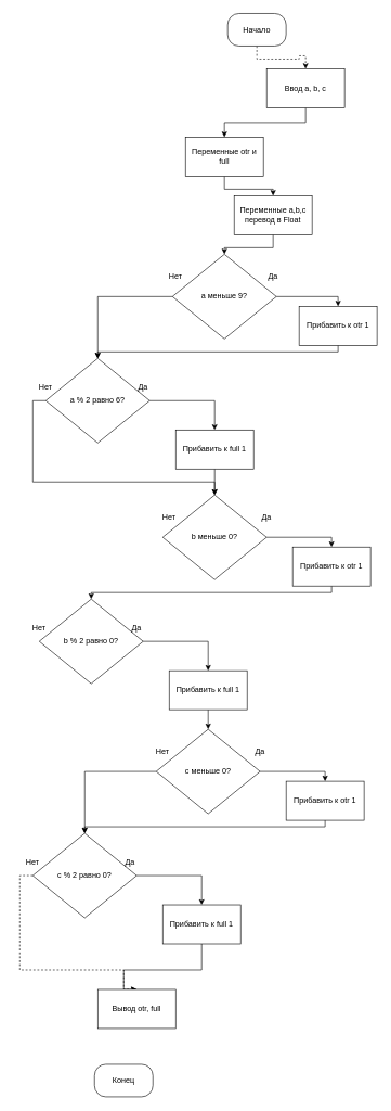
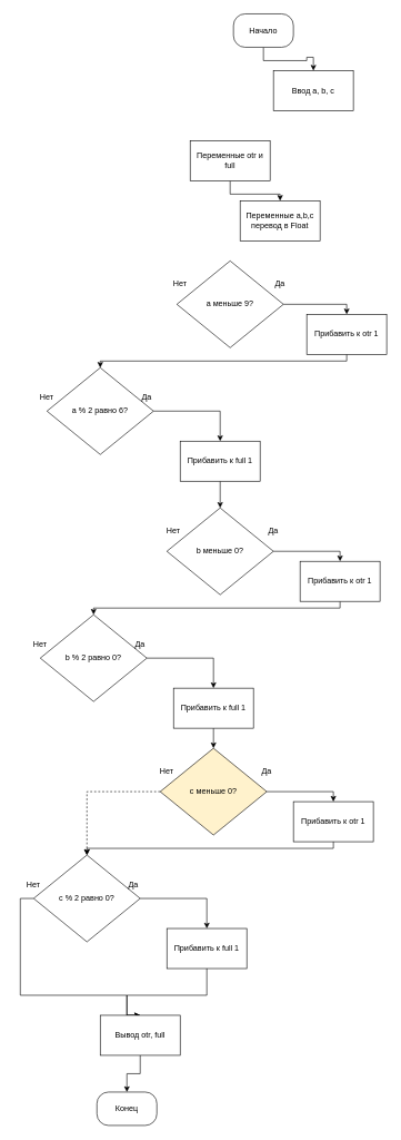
  <mxCell id="0" />
  <mxCell id="1" parent="0" />
- <mxCell id="2" style="edgeStyle=orthogonalEdgeStyle;rounded=0;orthogonalLoop=1;jettySize=auto;html=1;exitX=0.5;exitY=1;exitDx=0;exitDy=0;entryX=0.5;entryY=0;entryDx=0;entryDy=0;dashed=1;" parent="1" source="3" target="8" edge="1"><mxGeometry relative="1" as="geometry" /></mxCell>
+ <mxCell id="2" style="edgeStyle=orthogonalEdgeStyle;rounded=0;orthogonalLoop=1;jettySize=auto;html=1;exitX=0.5;exitY=1;exitDx=0;exitDy=0;entryX=0.5;entryY=0;entryDx=0;entryDy=0;" parent="1" source="3" target="8" edge="1"><mxGeometry relative="1" as="geometry" /></mxCell>
  <mxCell id="3" value="Начало" style="rounded=1;whiteSpace=wrap;html=1;arcSize=35;" parent="1" vertex="1"><mxGeometry x="350" y="20" width="90" height="50" as="geometry" /></mxCell>
- <mxCell id="4" style="edgeStyle=orthogonalEdgeStyle;rounded=0;orthogonalLoop=1;jettySize=auto;html=1;exitX=0;exitY=0.5;exitDx=0;exitDy=0;entryX=0.5;entryY=0;entryDx=0;entryDy=0;" parent="1" source="6" target="13" edge="1"><mxGeometry relative="1" as="geometry" /></mxCell>
  <mxCell id="5" style="edgeStyle=orthogonalEdgeStyle;rounded=0;orthogonalLoop=1;jettySize=auto;html=1;exitX=1;exitY=0.5;exitDx=0;exitDy=0;entryX=0.5;entryY=0;entryDx=0;entryDy=0;" parent="1" source="6" target="17" edge="1"><mxGeometry relative="1" as="geometry"><Array as="points"><mxPoint x="520" y="455" /></Array></mxGeometry></mxCell>
  <mxCell id="6" value="а меньше 9?" style="rhombus;whiteSpace=wrap;html=1;" parent="1" vertex="1"><mxGeometry x="265" y="390" width="160" height="130" as="geometry" /></mxCell>
- <mxCell id="7" style="edgeStyle=orthogonalEdgeStyle;rounded=0;orthogonalLoop=1;jettySize=auto;html=1;exitX=0.5;exitY=1;exitDx=0;exitDy=0;entryX=0.5;entryY=0;entryDx=0;entryDy=0;" parent="1" source="8" target="19" edge="1"><mxGeometry relative="1" as="geometry" /></mxCell>
  <mxCell id="8" value="Ввод a, b, c" style="rounded=0;whiteSpace=wrap;html=1;" parent="1" vertex="1"><mxGeometry x="410" y="105" width="120" height="60" as="geometry" /></mxCell>
  <mxCell id="9" value="Да" style="text;html=1;align=center;verticalAlign=middle;whiteSpace=wrap;rounded=0;" parent="1" vertex="1"><mxGeometry x="390" y="410" width="60" height="30" as="geometry" /></mxCell>
  <mxCell id="10" value="Нет" style="text;html=1;align=center;verticalAlign=middle;whiteSpace=wrap;rounded=0;" parent="1" vertex="1"><mxGeometry x="240" y="410" width="60" height="30" as="geometry" /></mxCell>
  <mxCell id="11" style="edgeStyle=orthogonalEdgeStyle;rounded=0;orthogonalLoop=1;jettySize=auto;html=1;exitX=1;exitY=0.5;exitDx=0;exitDy=0;entryX=0.5;entryY=0;entryDx=0;entryDy=0;" parent="1" source="13" target="21" edge="1"><mxGeometry relative="1" as="geometry" /></mxCell>
- <mxCell id="12" style="edgeStyle=orthogonalEdgeStyle;rounded=0;orthogonalLoop=1;jettySize=auto;html=1;exitX=0;exitY=0.5;exitDx=0;exitDy=0;entryX=0.5;entryY=0;entryDx=0;entryDy=0;" edge="1" parent="1" source="13" target="23"><mxGeometry relative="1" as="geometry"><Array as="points"><mxPoint x="50" y="615" /><mxPoint x="50" y="740" /><mxPoint x="330" y="740" /></Array></mxGeometry></mxCell>
  <mxCell id="13" value="а % 2 равно 6?" style="rhombus;whiteSpace=wrap;html=1;" parent="1" vertex="1"><mxGeometry x="70" y="550" width="160" height="130" as="geometry" /></mxCell>
  <mxCell id="14" value="Да" style="text;html=1;align=center;verticalAlign=middle;whiteSpace=wrap;rounded=0;" parent="1" vertex="1"><mxGeometry x="190" y="580" width="60" height="30" as="geometry" /></mxCell>
  <mxCell id="15" value="Нет" style="text;html=1;align=center;verticalAlign=middle;whiteSpace=wrap;rounded=0;" parent="1" vertex="1"><mxGeometry x="40" y="580" width="60" height="30" as="geometry" /></mxCell>
  <mxCell id="16" style="edgeStyle=orthogonalEdgeStyle;rounded=0;orthogonalLoop=1;jettySize=auto;html=1;exitX=0.5;exitY=1;exitDx=0;exitDy=0;entryX=0.5;entryY=0;entryDx=0;entryDy=0;" parent="1" source="17" target="13" edge="1"><mxGeometry relative="1" as="geometry"><Array as="points"><mxPoint x="520" y="540" /><mxPoint x="150" y="540" /></Array></mxGeometry></mxCell>
  <mxCell id="17" value="Прибавить к otr 1" style="rounded=0;whiteSpace=wrap;html=1;" parent="1" vertex="1"><mxGeometry x="460" y="470" width="120" height="60" as="geometry" /></mxCell>
  <mxCell id="18" style="edgeStyle=orthogonalEdgeStyle;rounded=0;orthogonalLoop=1;jettySize=auto;html=1;exitX=0.5;exitY=1;exitDx=0;exitDy=0;entryX=0.5;entryY=0;entryDx=0;entryDy=0;" edge="1" parent="1" source="19" target="49"><mxGeometry relative="1" as="geometry" /></mxCell>
  <mxCell id="19" value="Переменные otr и full" style="rounded=0;whiteSpace=wrap;html=1;" parent="1" vertex="1"><mxGeometry x="285" y="210" width="120" height="60" as="geometry" /></mxCell>
  <mxCell id="20" style="edgeStyle=orthogonalEdgeStyle;rounded=0;orthogonalLoop=1;jettySize=auto;html=1;exitX=0.5;exitY=1;exitDx=0;exitDy=0;entryX=0.5;entryY=0;entryDx=0;entryDy=0;" edge="1" parent="1" source="21" target="23"><mxGeometry relative="1" as="geometry" /></mxCell>
  <mxCell id="21" value="Прибавить к full 1" style="rounded=0;whiteSpace=wrap;html=1;" parent="1" vertex="1"><mxGeometry x="270" y="660" width="120" height="60" as="geometry" /></mxCell>
  <mxCell id="22" style="edgeStyle=orthogonalEdgeStyle;rounded=0;orthogonalLoop=1;jettySize=auto;html=1;exitX=1;exitY=0.5;exitDx=0;exitDy=0;entryX=0.5;entryY=0;entryDx=0;entryDy=0;" edge="1" parent="1" source="23" target="31"><mxGeometry relative="1" as="geometry"><Array as="points"><mxPoint x="510" y="825" /></Array></mxGeometry></mxCell>
  <mxCell id="23" value="b меньше 0?" style="rhombus;whiteSpace=wrap;html=1;" vertex="1" parent="1"><mxGeometry x="250" y="760" width="160" height="130" as="geometry" /></mxCell>
  <mxCell id="24" value="Да" style="text;html=1;align=center;verticalAlign=middle;whiteSpace=wrap;rounded=0;" vertex="1" parent="1"><mxGeometry x="380" y="780" width="60" height="30" as="geometry" /></mxCell>
  <mxCell id="25" value="Нет" style="text;html=1;align=center;verticalAlign=middle;whiteSpace=wrap;rounded=0;" vertex="1" parent="1"><mxGeometry x="230" y="780" width="60" height="30" as="geometry" /></mxCell>
  <mxCell id="26" style="edgeStyle=orthogonalEdgeStyle;rounded=0;orthogonalLoop=1;jettySize=auto;html=1;exitX=1;exitY=0.5;exitDx=0;exitDy=0;entryX=0.5;entryY=0;entryDx=0;entryDy=0;" edge="1" parent="1" source="27" target="33"><mxGeometry relative="1" as="geometry" /></mxCell>
  <mxCell id="27" value="b % 2 равно 0?" style="rhombus;whiteSpace=wrap;html=1;" vertex="1" parent="1"><mxGeometry x="60" y="920" width="160" height="130" as="geometry" /></mxCell>
  <mxCell id="28" value="Да" style="text;html=1;align=center;verticalAlign=middle;whiteSpace=wrap;rounded=0;" vertex="1" parent="1"><mxGeometry x="180" y="950" width="60" height="30" as="geometry" /></mxCell>
  <mxCell id="29" value="Нет" style="text;html=1;align=center;verticalAlign=middle;whiteSpace=wrap;rounded=0;" vertex="1" parent="1"><mxGeometry x="30" y="950" width="60" height="30" as="geometry" /></mxCell>
  <mxCell id="30" style="edgeStyle=orthogonalEdgeStyle;rounded=0;orthogonalLoop=1;jettySize=auto;html=1;exitX=0.5;exitY=1;exitDx=0;exitDy=0;entryX=0.5;entryY=0;entryDx=0;entryDy=0;" edge="1" parent="1" source="31" target="27"><mxGeometry relative="1" as="geometry"><Array as="points"><mxPoint x="510" y="910" /><mxPoint x="140" y="910" /></Array></mxGeometry></mxCell>
  <mxCell id="31" value="Прибавить к otr 1" style="rounded=0;whiteSpace=wrap;html=1;" vertex="1" parent="1"><mxGeometry x="450" y="840" width="120" height="60" as="geometry" /></mxCell>
  <mxCell id="32" style="edgeStyle=orthogonalEdgeStyle;rounded=0;orthogonalLoop=1;jettySize=auto;html=1;exitX=0.5;exitY=1;exitDx=0;exitDy=0;entryX=0.5;entryY=0;entryDx=0;entryDy=0;" edge="1" parent="1" source="33" target="36"><mxGeometry relative="1" as="geometry" /></mxCell>
  <mxCell id="33" value="Прибавить к full 1" style="rounded=0;whiteSpace=wrap;html=1;" vertex="1" parent="1"><mxGeometry x="260" y="1030" width="120" height="60" as="geometry" /></mxCell>
- <mxCell id="34" style="edgeStyle=orthogonalEdgeStyle;rounded=0;orthogonalLoop=1;jettySize=auto;html=1;exitX=0;exitY=0.5;exitDx=0;exitDy=0;entryX=0.5;entryY=0;entryDx=0;entryDy=0;" edge="1" parent="1" source="36" target="41"><mxGeometry relative="1" as="geometry" /></mxCell>
+ <mxCell id="34" style="edgeStyle=orthogonalEdgeStyle;rounded=0;orthogonalLoop=1;jettySize=auto;html=1;exitX=0;exitY=0.5;exitDx=0;exitDy=0;entryX=0.5;entryY=0;entryDx=0;entryDy=0;dashed=1;" edge="1" parent="1" source="36" target="41"><mxGeometry relative="1" as="geometry" /></mxCell>
  <mxCell id="35" style="edgeStyle=orthogonalEdgeStyle;rounded=0;orthogonalLoop=1;jettySize=auto;html=1;exitX=1;exitY=0.5;exitDx=0;exitDy=0;entryX=0.5;entryY=0;entryDx=0;entryDy=0;" edge="1" parent="1" source="36" target="45"><mxGeometry relative="1" as="geometry"><Array as="points"><mxPoint x="500" y="1185" /></Array></mxGeometry></mxCell>
- <mxCell id="36" value="c меньше 0?" style="rhombus;whiteSpace=wrap;html=1;" vertex="1" parent="1"><mxGeometry x="240" y="1120" width="160" height="130" as="geometry" /></mxCell>
+ <mxCell id="36" value="c меньше 0?" style="rhombus;whiteSpace=wrap;html=1;fillColor=#fff2cc;" vertex="1" parent="1"><mxGeometry x="240" y="1120" width="160" height="130" as="geometry" /></mxCell>
  <mxCell id="37" value="Да" style="text;html=1;align=center;verticalAlign=middle;whiteSpace=wrap;rounded=0;" vertex="1" parent="1"><mxGeometry x="370" y="1140" width="60" height="30" as="geometry" /></mxCell>
  <mxCell id="38" value="Нет" style="text;html=1;align=center;verticalAlign=middle;whiteSpace=wrap;rounded=0;" vertex="1" parent="1"><mxGeometry x="220" y="1140" width="60" height="30" as="geometry" /></mxCell>
  <mxCell id="39" style="edgeStyle=orthogonalEdgeStyle;rounded=0;orthogonalLoop=1;jettySize=auto;html=1;exitX=1;exitY=0.5;exitDx=0;exitDy=0;entryX=0.5;entryY=0;entryDx=0;entryDy=0;" edge="1" parent="1" source="41" target="47"><mxGeometry relative="1" as="geometry" /></mxCell>
- <mxCell id="40" style="edgeStyle=orthogonalEdgeStyle;rounded=0;orthogonalLoop=1;jettySize=auto;html=1;exitX=0;exitY=0.5;exitDx=0;exitDy=0;entryX=0.5;entryY=0;entryDx=0;entryDy=0;dashed=1;" edge="1" parent="1" source="41" target="51"><mxGeometry relative="1" as="geometry"><Array as="points"><mxPoint x="30" y="1345" /><mxPoint x="30" y="1490" /><mxPoint x="190" y="1490" /></Array></mxGeometry></mxCell>
+ <mxCell id="40" style="edgeStyle=orthogonalEdgeStyle;rounded=0;orthogonalLoop=1;jettySize=auto;html=1;exitX=0;exitY=0.5;exitDx=0;exitDy=0;entryX=0.5;entryY=0;entryDx=0;entryDy=0;" edge="1" parent="1" source="41" target="51"><mxGeometry relative="1" as="geometry"><Array as="points"><mxPoint x="30" y="1345" /><mxPoint x="30" y="1490" /><mxPoint x="190" y="1490" /></Array></mxGeometry></mxCell>
  <mxCell id="41" value="c % 2 равно 0?" style="rhombus;whiteSpace=wrap;html=1;" vertex="1" parent="1"><mxGeometry x="50" y="1280" width="160" height="130" as="geometry" /></mxCell>
  <mxCell id="42" value="Да" style="text;html=1;align=center;verticalAlign=middle;whiteSpace=wrap;rounded=0;" vertex="1" parent="1"><mxGeometry x="170" y="1310" width="60" height="30" as="geometry" /></mxCell>
  <mxCell id="43" value="Нет" style="text;html=1;align=center;verticalAlign=middle;whiteSpace=wrap;rounded=0;" vertex="1" parent="1"><mxGeometry x="20" y="1310" width="60" height="30" as="geometry" /></mxCell>
  <mxCell id="44" style="edgeStyle=orthogonalEdgeStyle;rounded=0;orthogonalLoop=1;jettySize=auto;html=1;exitX=0.5;exitY=1;exitDx=0;exitDy=0;entryX=0.5;entryY=0;entryDx=0;entryDy=0;" edge="1" parent="1" source="45" target="41"><mxGeometry relative="1" as="geometry"><Array as="points"><mxPoint x="500" y="1270" /><mxPoint x="130" y="1270" /></Array></mxGeometry></mxCell>
  <mxCell id="45" value="Прибавить к otr 1" style="rounded=0;whiteSpace=wrap;html=1;" vertex="1" parent="1"><mxGeometry x="440" y="1200" width="120" height="60" as="geometry" /></mxCell>
  <mxCell id="46" style="edgeStyle=orthogonalEdgeStyle;rounded=0;orthogonalLoop=1;jettySize=auto;html=1;exitX=0.5;exitY=1;exitDx=0;exitDy=0;entryX=0.5;entryY=0;entryDx=0;entryDy=0;" edge="1" parent="1" source="47" target="51"><mxGeometry relative="1" as="geometry"><Array as="points"><mxPoint x="310" y="1490" /><mxPoint x="190" y="1490" /></Array></mxGeometry></mxCell>
  <mxCell id="47" value="Прибавить к full 1" style="rounded=0;whiteSpace=wrap;html=1;" vertex="1" parent="1"><mxGeometry x="250" y="1390" width="120" height="60" as="geometry" /></mxCell>
- <mxCell id="48" style="edgeStyle=orthogonalEdgeStyle;rounded=0;orthogonalLoop=1;jettySize=auto;html=1;exitX=0.5;exitY=1;exitDx=0;exitDy=0;entryX=0.5;entryY=0;entryDx=0;entryDy=0;" edge="1" parent="1" source="49" target="6"><mxGeometry relative="1" as="geometry" /></mxCell>
  <mxCell id="49" value="Переменные a,b,c перевод в Float" style="rounded=0;whiteSpace=wrap;html=1;" vertex="1" parent="1"><mxGeometry x="360" y="300" width="120" height="60" as="geometry" /></mxCell>
+ <mxCell id="50" style="edgeStyle=orthogonalEdgeStyle;rounded=0;orthogonalLoop=1;jettySize=auto;html=1;exitX=0.5;exitY=1;exitDx=0;exitDy=0;entryX=0.5;entryY=0;entryDx=0;entryDy=0;" edge="1" parent="1" source="51" target="52"><mxGeometry relative="1" as="geometry" /></mxCell>
  <mxCell id="51" value="Вывод otr, full" style="rounded=0;whiteSpace=wrap;html=1;" vertex="1" parent="1"><mxGeometry x="150" y="1520" width="120" height="60" as="geometry" /></mxCell>
  <mxCell id="52" value="Конец" style="rounded=1;whiteSpace=wrap;html=1;arcSize=35;" vertex="1" parent="1"><mxGeometry x="145" y="1635" width="90" height="50" as="geometry" /></mxCell>
